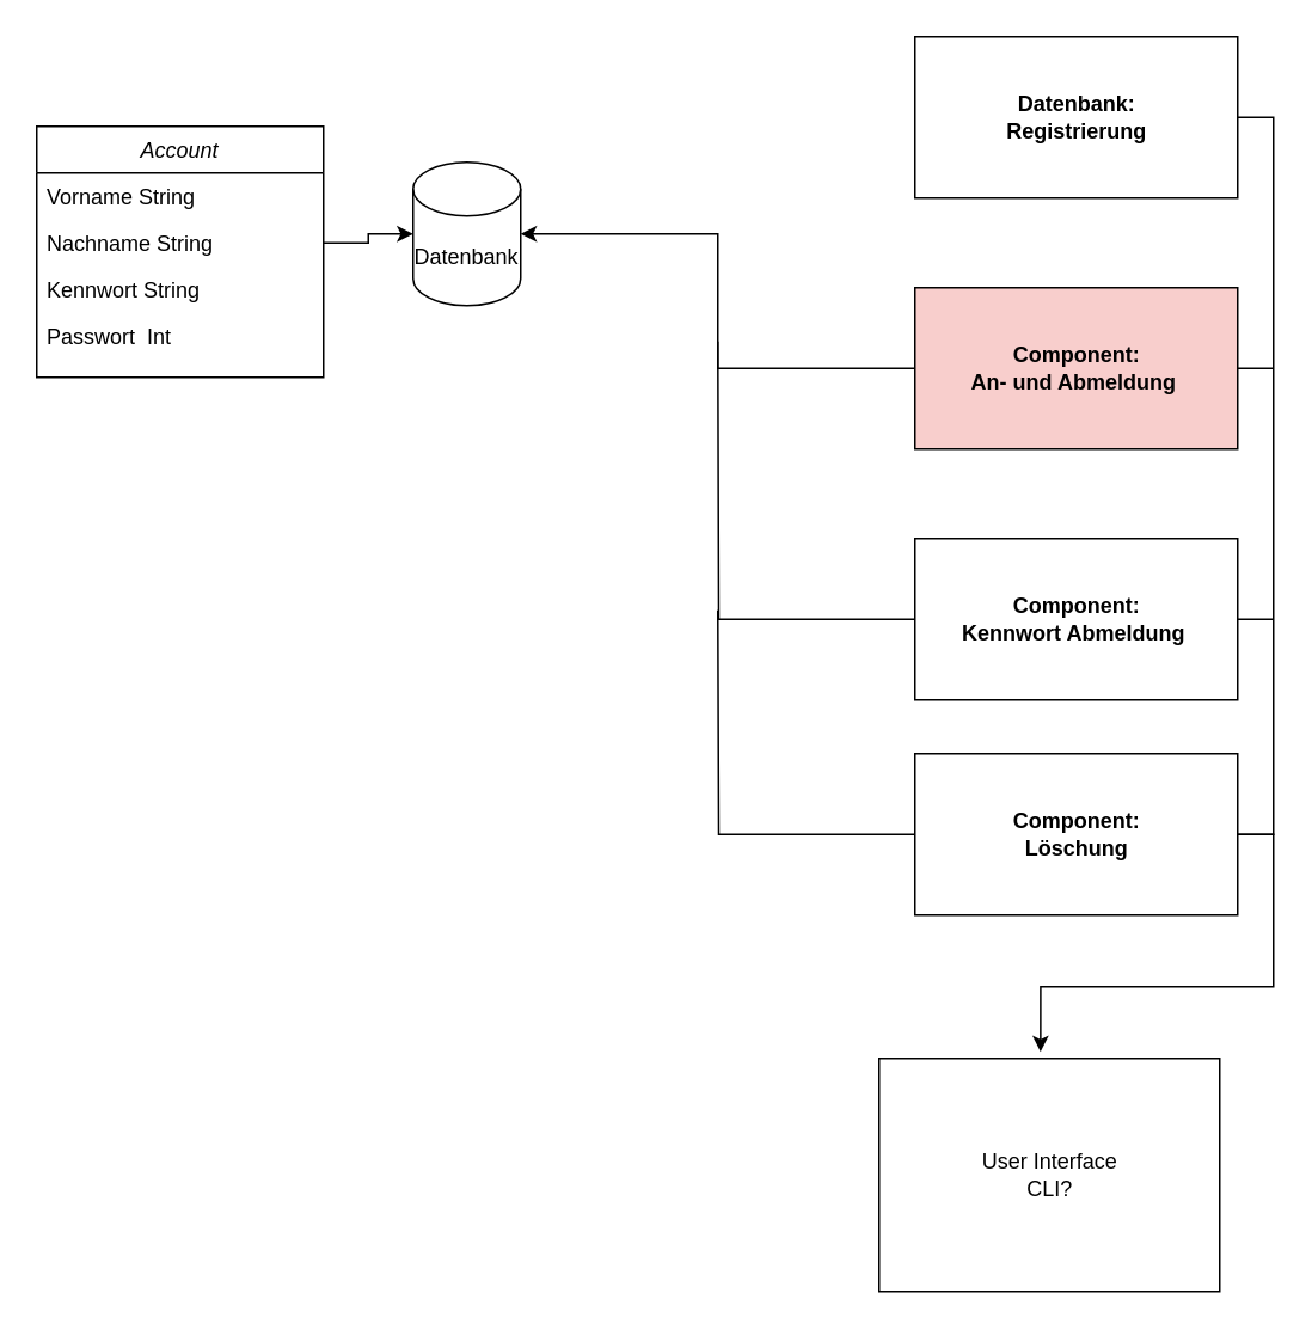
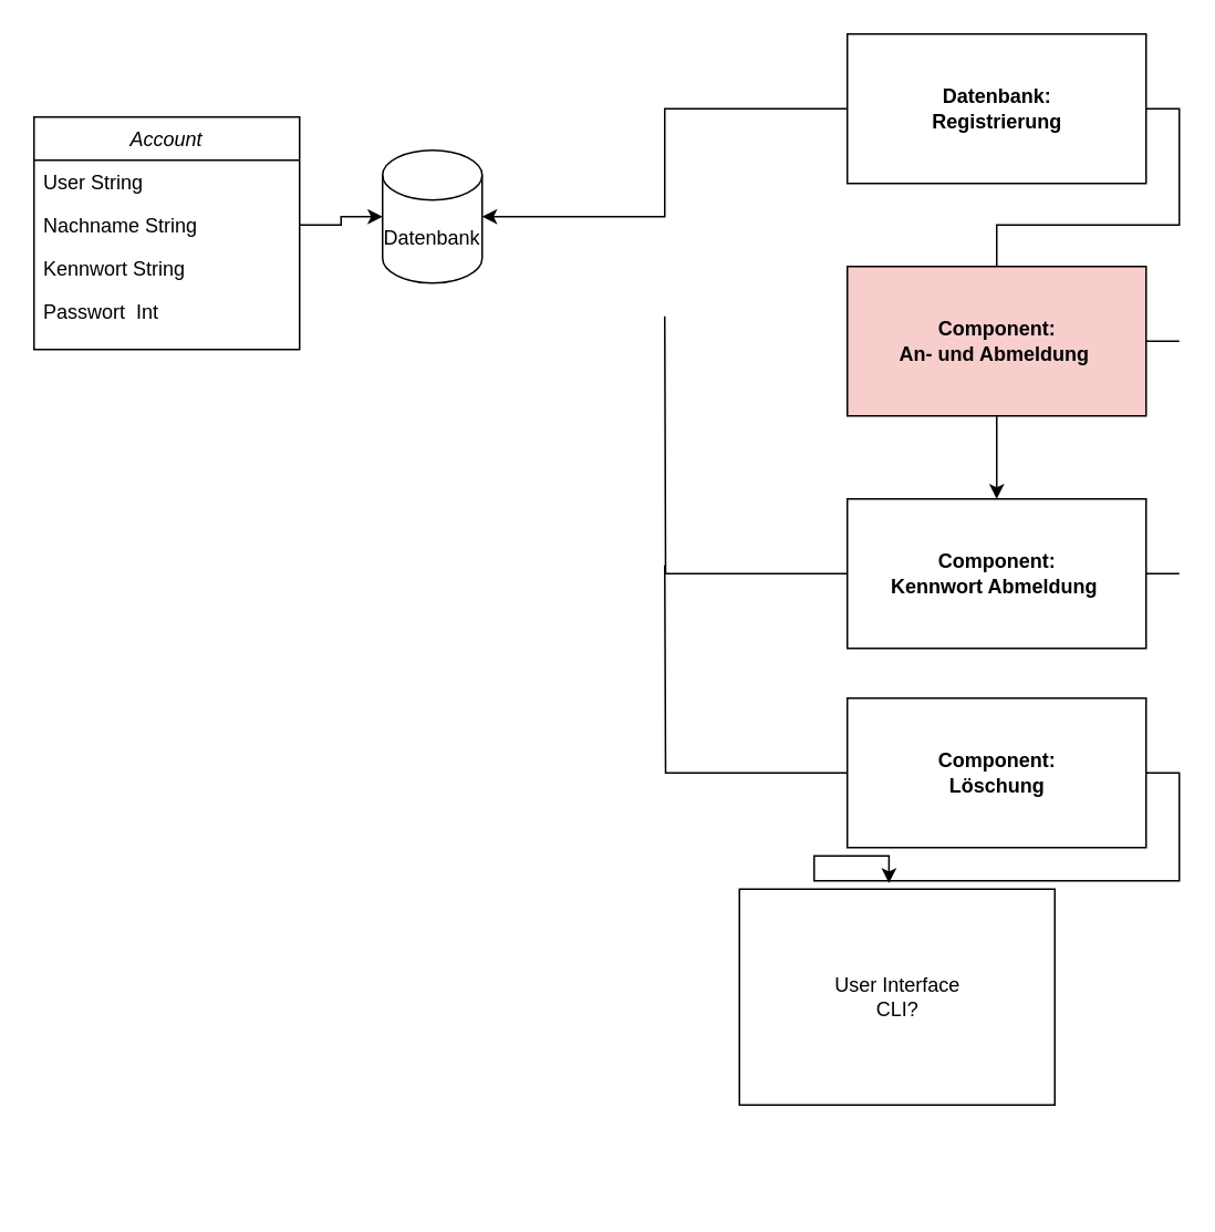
  <mxCell id="0" />
  <mxCell id="1" parent="0" />
  <mxCell id="2" value="Account" style="swimlane;fontStyle=2;align=center;verticalAlign=top;childLayout=stackLayout;horizontal=1;startSize=26;horizontalStack=0;resizeParent=1;resizeLast=0;collapsible=1;marginBottom=0;rounded=0;shadow=0;strokeWidth=1;" vertex="1" parent="1"><mxGeometry x="20" y="70" width="160" height="140" as="geometry"><mxRectangle x="230" y="140" width="160" height="26" as="alternateBounds" /></mxGeometry></mxCell>
- <mxCell id="3" value="Vorname String" style="text;align=left;verticalAlign=top;spacingLeft=4;spacingRight=4;overflow=hidden;rotatable=0;points=[[0,0.5],[1,0.5]];portConstraint=eastwest;" vertex="1" parent="2"><mxGeometry y="26" width="160" height="26" as="geometry" /></mxCell>
+ <mxCell id="3" value="User String" style="text;align=left;verticalAlign=top;spacingLeft=4;spacingRight=4;overflow=hidden;rotatable=0;points=[[0,0.5],[1,0.5]];portConstraint=eastwest;" vertex="1" parent="2"><mxGeometry y="26" width="160" height="26" as="geometry" /></mxCell>
  <mxCell id="4" value="Nachname String&#10;" style="text;align=left;verticalAlign=top;spacingLeft=4;spacingRight=4;overflow=hidden;rotatable=0;points=[[0,0.5],[1,0.5]];portConstraint=eastwest;rounded=0;shadow=0;html=0;" vertex="1" parent="2"><mxGeometry y="52" width="160" height="26" as="geometry" /></mxCell>
  <mxCell id="5" value="Kennwort String" style="text;align=left;verticalAlign=top;spacingLeft=4;spacingRight=4;overflow=hidden;rotatable=0;points=[[0,0.5],[1,0.5]];portConstraint=eastwest;rounded=0;shadow=0;html=0;" vertex="1" parent="2"><mxGeometry y="78" width="160" height="26" as="geometry" /></mxCell>
  <mxCell id="6" value="Passwort  Int" style="text;align=left;verticalAlign=top;spacingLeft=4;spacingRight=4;overflow=hidden;rotatable=0;points=[[0,0.5],[1,0.5]];portConstraint=eastwest;rounded=0;shadow=0;html=0;" vertex="1" parent="2"><mxGeometry y="104" width="160" height="26" as="geometry" /></mxCell>
- <mxCell id="8" style="edgeStyle=orthogonalEdgeStyle;rounded=0;orthogonalLoop=1;jettySize=auto;html=1;exitX=1;exitY=0.5;exitDx=0;exitDy=0;endArrow=none;endFill=0;entryX=1;entryY=0.5;entryDx=0;entryDy=0;" edge="1" parent="1" source="9" target="20"><mxGeometry relative="1" as="geometry"><mxPoint x="730" y="480" as="targetPoint" /></mxGeometry></mxCell>
+ <mxCell id="7" style="edgeStyle=orthogonalEdgeStyle;rounded=0;orthogonalLoop=1;jettySize=auto;html=1;entryX=1;entryY=0.5;entryDx=0;entryDy=0;entryPerimeter=0;" edge="1" parent="1" source="9" target="10"><mxGeometry relative="1" as="geometry" /></mxCell>
+ <mxCell id="8" style="edgeStyle=orthogonalEdgeStyle;rounded=0;orthogonalLoop=1;jettySize=auto;html=1;exitX=1;exitY=0.5;exitDx=0;exitDy=0;endArrow=none;endFill=0;" edge="1" parent="1" source="9" target="14"><mxGeometry relative="1" as="geometry"><mxPoint x="730" y="480" as="targetPoint" /></mxGeometry></mxCell>
  <mxCell id="9" value="&lt;b&gt;Datenbank:&lt;br&gt;Registrierung&lt;br&gt;&lt;/b&gt;" style="html=1;dropTarget=0;" vertex="1" parent="1"><mxGeometry x="510" y="20" width="180" height="90" as="geometry" /></mxCell>
  <mxCell id="10" value="Datenbank" style="shape=cylinder3;whiteSpace=wrap;html=1;boundedLbl=1;backgroundOutline=1;size=15;" vertex="1" parent="1"><mxGeometry x="230" y="90" width="60" height="80" as="geometry" /></mxCell>
  <mxCell id="11" style="edgeStyle=orthogonalEdgeStyle;rounded=0;orthogonalLoop=1;jettySize=auto;html=1;exitX=1;exitY=0.5;exitDx=0;exitDy=0;entryX=0;entryY=0.5;entryDx=0;entryDy=0;entryPerimeter=0;" edge="1" parent="1" source="4" target="10"><mxGeometry relative="1" as="geometry" /></mxCell>
- <mxCell id="12" style="edgeStyle=orthogonalEdgeStyle;rounded=0;orthogonalLoop=1;jettySize=auto;html=1;entryX=1;entryY=0.5;entryDx=0;entryDy=0;entryPerimeter=0;" edge="1" parent="1" source="14" target="10"><mxGeometry relative="1" as="geometry" /></mxCell>
+ <mxCell id="12" style="edgeStyle=orthogonalEdgeStyle;rounded=0;orthogonalLoop=1;jettySize=auto;html=1;" edge="1" parent="1" source="14" target="17"><mxGeometry relative="1" as="geometry" /></mxCell>
  <mxCell id="13" style="edgeStyle=orthogonalEdgeStyle;rounded=0;orthogonalLoop=1;jettySize=auto;html=1;exitX=1;exitY=0.5;exitDx=0;exitDy=0;endArrow=none;endFill=0;" edge="1" parent="1" source="14"><mxGeometry relative="1" as="geometry"><mxPoint x="710" y="204.667" as="targetPoint" /></mxGeometry></mxCell>
  <mxCell id="14" value="&lt;b&gt;Component:&lt;br&gt;An- und Abmeldung&amp;nbsp;&lt;br&gt;&lt;/b&gt;" style="html=1;dropTarget=0;fillColor=#f8cecc;" vertex="1" parent="1"><mxGeometry x="510" y="160" width="180" height="90" as="geometry" /></mxCell>
  <mxCell id="15" style="edgeStyle=orthogonalEdgeStyle;rounded=0;orthogonalLoop=1;jettySize=auto;html=1;exitX=0;exitY=0.5;exitDx=0;exitDy=0;endArrow=none;endFill=0;" edge="1" parent="1" source="17"><mxGeometry relative="1" as="geometry"><mxPoint x="400" y="190" as="targetPoint" /></mxGeometry></mxCell>
  <mxCell id="16" style="edgeStyle=orthogonalEdgeStyle;rounded=0;orthogonalLoop=1;jettySize=auto;html=1;exitX=1;exitY=0.5;exitDx=0;exitDy=0;endArrow=none;endFill=0;" edge="1" parent="1" source="17"><mxGeometry relative="1" as="geometry"><mxPoint x="710" y="344.667" as="targetPoint" /></mxGeometry></mxCell>
  <mxCell id="17" value="&lt;b&gt;Component:&lt;br&gt;Kennwort Abmeldung&amp;nbsp;&lt;br&gt;&lt;/b&gt;" style="html=1;dropTarget=0;" vertex="1" parent="1"><mxGeometry x="510" y="300" width="180" height="90" as="geometry" /></mxCell>
  <mxCell id="18" style="edgeStyle=orthogonalEdgeStyle;rounded=0;orthogonalLoop=1;jettySize=auto;html=1;endArrow=none;endFill=0;" edge="1" parent="1" source="20"><mxGeometry relative="1" as="geometry"><mxPoint x="400" y="340" as="targetPoint" /></mxGeometry></mxCell>
  <mxCell id="19" style="edgeStyle=orthogonalEdgeStyle;rounded=0;orthogonalLoop=1;jettySize=auto;html=1;exitX=1;exitY=0.5;exitDx=0;exitDy=0;entryX=0.474;entryY=-0.028;entryDx=0;entryDy=0;entryPerimeter=0;endArrow=classic;endFill=1;" edge="1" parent="1" source="20" target="21"><mxGeometry relative="1" as="geometry" /></mxCell>
  <mxCell id="20" value="&lt;b&gt;Component:&lt;br&gt;Löschung&lt;br&gt;&lt;/b&gt;" style="html=1;dropTarget=0;" vertex="1" parent="1"><mxGeometry x="510" y="420" width="180" height="90" as="geometry" /></mxCell>
- <mxCell id="21" value="User Interface&lt;br&gt;CLI?" style="html=1;" vertex="1" parent="1"><mxGeometry x="490" y="590" width="190" height="130" as="geometry" /></mxCell>
+ <mxCell id="21" value="User Interface&lt;br&gt;CLI?" style="html=1;" vertex="1" parent="1"><mxGeometry x="445" y="535" width="190" height="130" as="geometry" /></mxCell>
